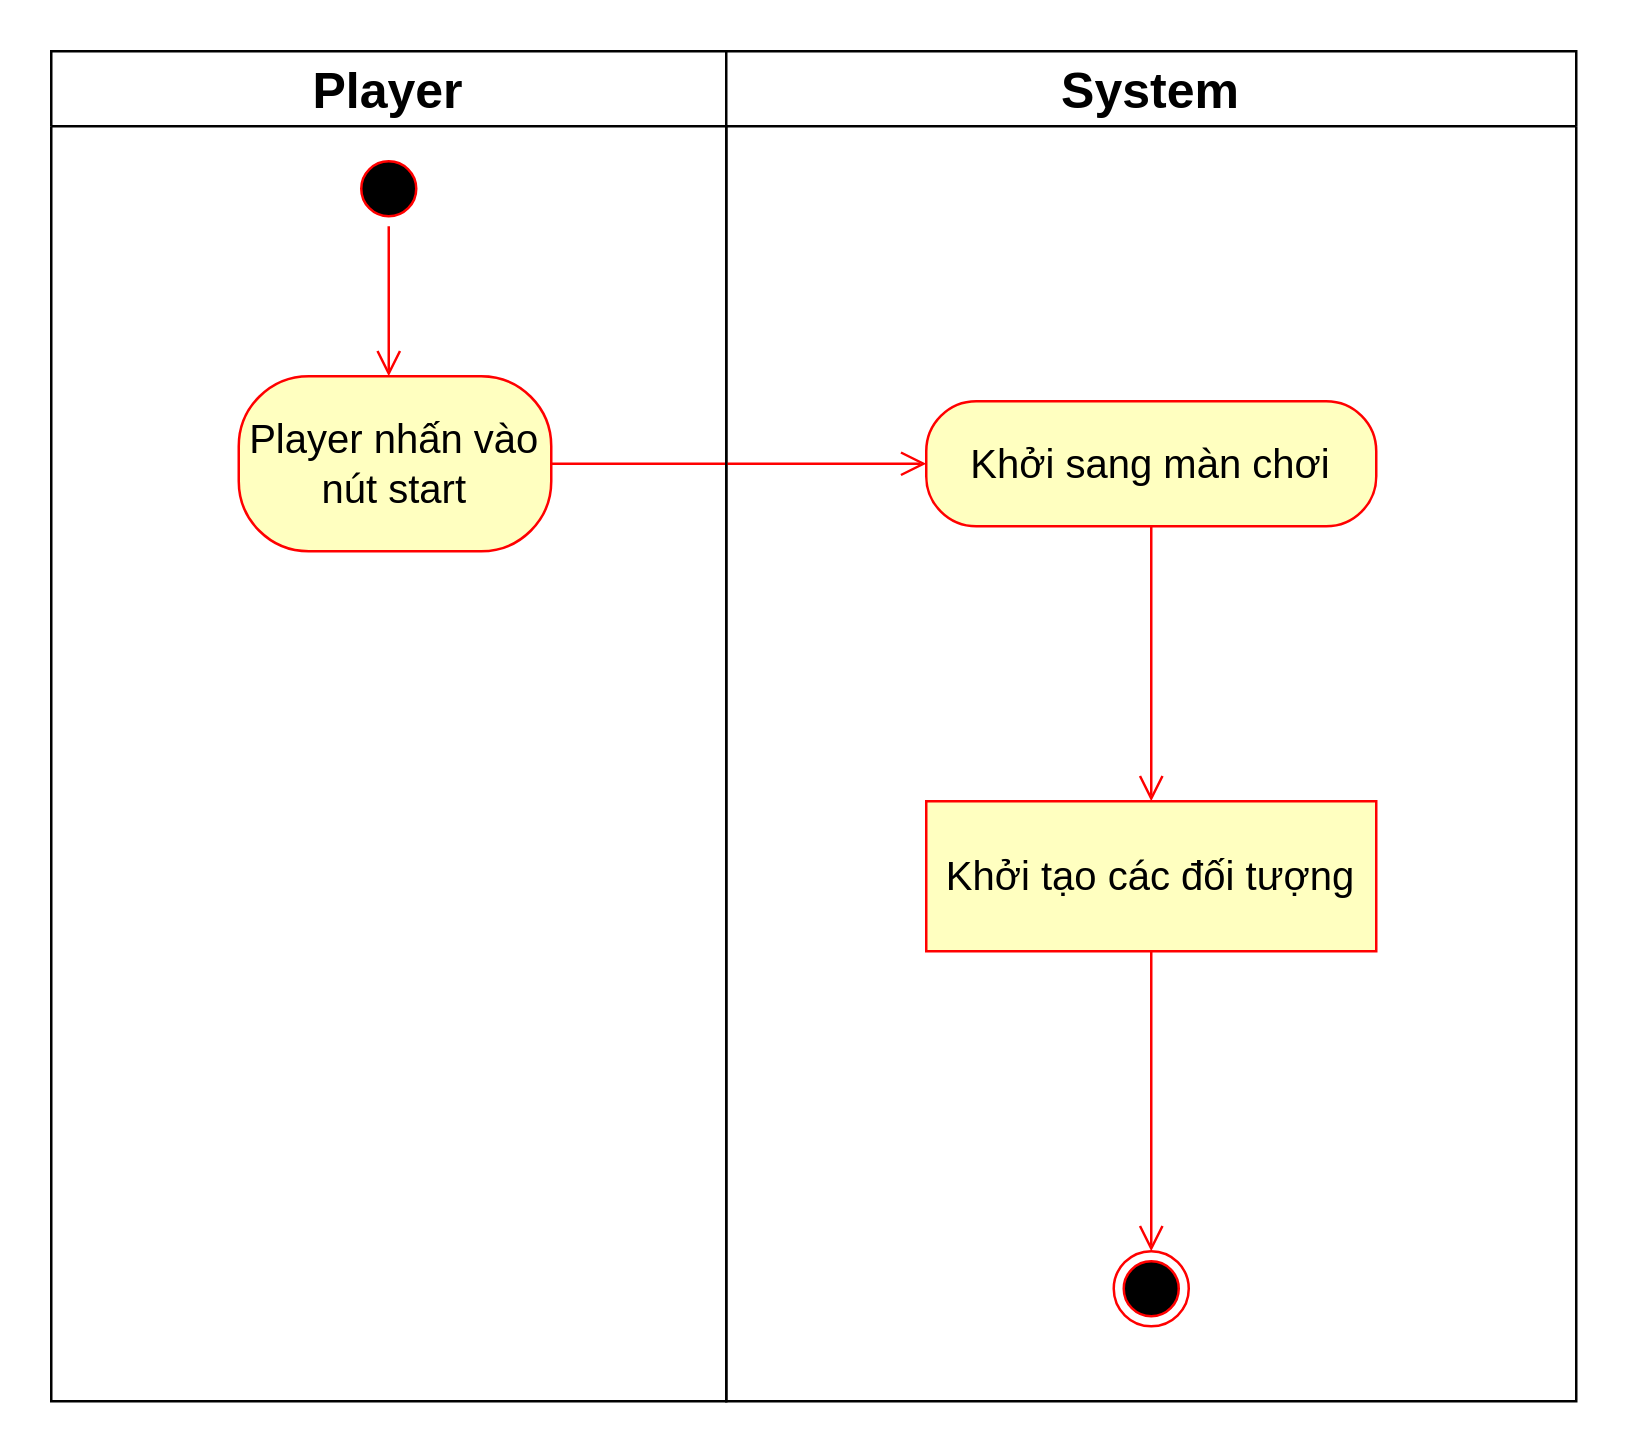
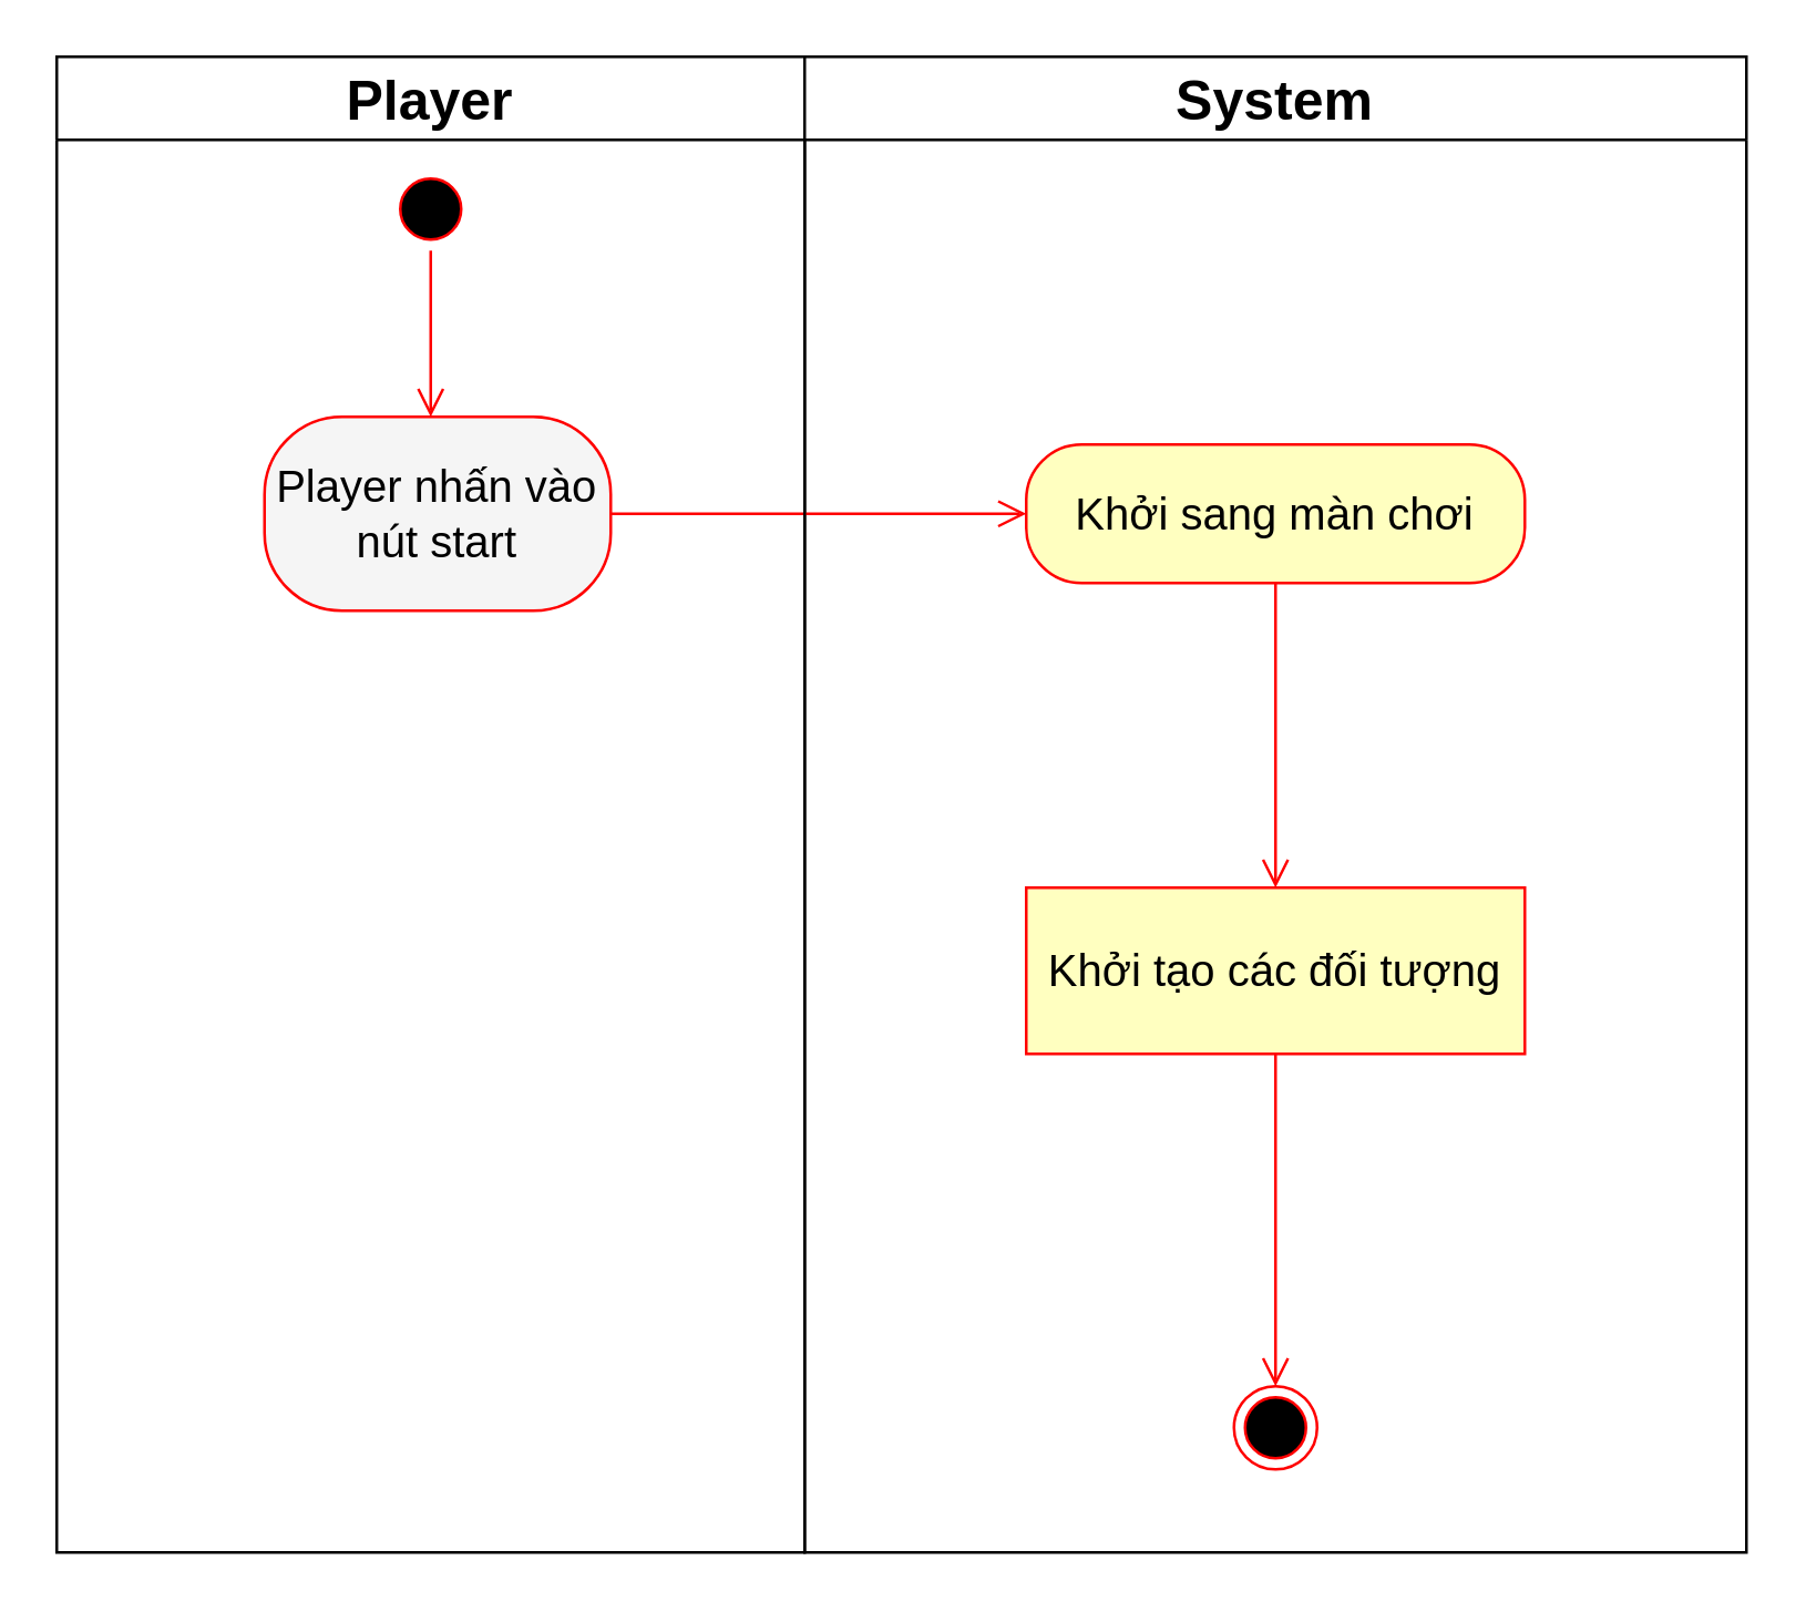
  <mxCell id="0" />
  <mxCell id="1" parent="0" />
  <mxCell id="2" value="&lt;font style=&quot;font-size: 20px;&quot;&gt;Player&lt;/font&gt;" style="swimlane;whiteSpace=wrap;html=1;startSize=30;" parent="1" vertex="1"><mxGeometry x="20" y="20" width="270" height="540" as="geometry" /></mxCell>
  <mxCell id="3" value="" style="ellipse;html=1;shape=startState;fillColor=#000000;strokeColor=#ff0000;" parent="2" vertex="1"><mxGeometry x="120" y="40" width="30" height="30" as="geometry" /></mxCell>
  <mxCell id="4" value="" style="edgeStyle=orthogonalEdgeStyle;html=1;verticalAlign=bottom;endArrow=open;endSize=8;strokeColor=#ff0000;rounded=0;" parent="2" source="3" edge="1"><mxGeometry relative="1" as="geometry"><mxPoint x="135" y="130" as="targetPoint" /></mxGeometry></mxCell>
- <mxCell id="5" value="&lt;font style=&quot;font-size: 16px;&quot;&gt;Player nhấn vào nút start&lt;/font&gt;" style="rounded=1;whiteSpace=wrap;html=1;arcSize=40;fontColor=#000000;fillColor=#ffffc0;strokeColor=#ff0000;" parent="2" vertex="1"><mxGeometry x="75" y="130" width="125" height="70" as="geometry" /></mxCell>
+ <mxCell id="5" value="&lt;font style=&quot;font-size: 16px;&quot;&gt;Player nhấn vào nút start&lt;/font&gt;" style="rounded=1;whiteSpace=wrap;html=1;arcSize=40;fontColor=#000000;fillColor=#f5f5f5;strokeColor=#ff0000;" parent="2" vertex="1"><mxGeometry x="75" y="130" width="125" height="70" as="geometry" /></mxCell>
  <mxCell id="6" value="" style="edgeStyle=orthogonalEdgeStyle;html=1;verticalAlign=bottom;endArrow=open;endSize=8;strokeColor=#ff0000;rounded=0;" parent="2" source="5" edge="1"><mxGeometry relative="1" as="geometry"><mxPoint x="350" y="165" as="targetPoint" /></mxGeometry></mxCell>
  <mxCell id="7" value="&lt;font style=&quot;font-size: 20px;&quot;&gt;System&lt;/font&gt;" style="swimlane;whiteSpace=wrap;html=1;startSize=30;" parent="1" vertex="1"><mxGeometry x="290" y="20" width="340" height="540" as="geometry" /></mxCell>
  <mxCell id="8" value="&lt;font style=&quot;font-size: 16px;&quot;&gt;Khởi sang màn chơi&lt;/font&gt;" style="rounded=1;whiteSpace=wrap;html=1;arcSize=40;fontColor=#000000;fillColor=#ffffc0;strokeColor=#ff0000;" parent="7" vertex="1"><mxGeometry x="80" y="140" width="180" height="50" as="geometry" /></mxCell>
  <mxCell id="9" value="" style="edgeStyle=orthogonalEdgeStyle;html=1;verticalAlign=bottom;endArrow=open;endSize=8;strokeColor=#ff0000;rounded=0;" parent="7" source="8" edge="1"><mxGeometry relative="1" as="geometry"><mxPoint x="170" y="300" as="targetPoint" /></mxGeometry></mxCell>
  <mxCell id="10" value="&lt;font style=&quot;font-size: 16px;&quot;&gt;Khởi tạo các đối tượng&lt;/font&gt;" style="whiteSpace=wrap;html=1;arcSize=40;fontColor=#000000;fillColor=#ffffc0;strokeColor=#ff0000;rounded=0;" parent="7" vertex="1"><mxGeometry x="80" y="300" width="180" height="60" as="geometry" /></mxCell>
  <mxCell id="11" value="" style="edgeStyle=orthogonalEdgeStyle;html=1;verticalAlign=bottom;endArrow=open;endSize=8;strokeColor=#ff0000;rounded=0;" parent="7" source="10" edge="1"><mxGeometry relative="1" as="geometry"><mxPoint x="170" y="480" as="targetPoint" /></mxGeometry></mxCell>
  <mxCell id="12" value="" style="ellipse;html=1;shape=endState;fillColor=#000000;strokeColor=#ff0000;" parent="7" vertex="1"><mxGeometry x="155" y="480" width="30" height="30" as="geometry" /></mxCell>
